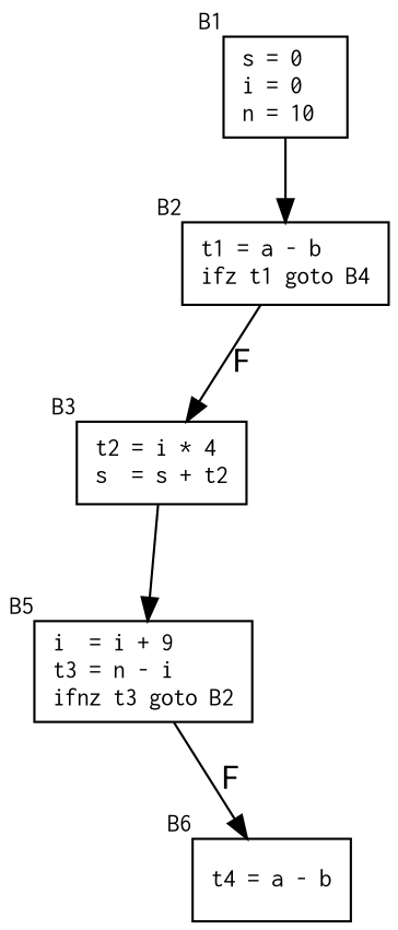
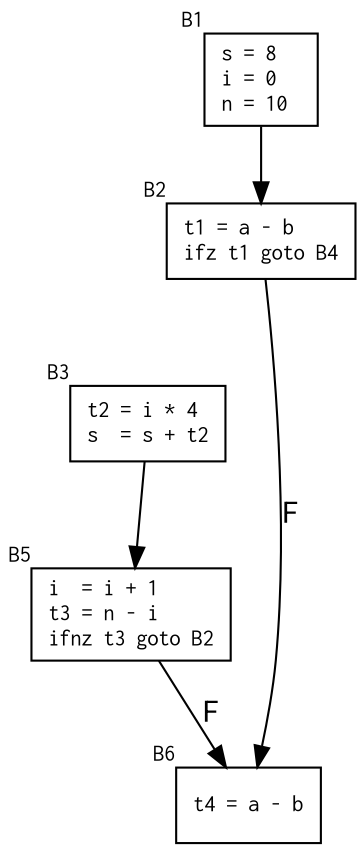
  digraph {
    nodesep=0.6
    node [fontname=Inconsolata fontsize=11 shape=box]
    edge [fontname=Roboto]
-   n1 [label="s = 0\li = 0\ln = 10\l" xlabel=B1]
+   n1 [label="s = 8\li = 0\ln = 10\l" xlabel=B1]
    n2 [label="t1 = a - b\lifz t1 goto B4\l" xlabel=B2]
    n3 [label="t2 = i * 4\ls  = s + t2\l" xlabel=B3]
-   n4 [label="i  = i + 9\lt3 = n - i\lifnz t3 goto B2\l" xlabel=B5]
+   n4 [label="i  = i + 1\lt3 = n - i\lifnz t3 goto B2\l" xlabel=B5]
    n5 [label="t4 = a - b" xlabel=B6]
    n1 -> n2
-   n2 -> n3 [label=F]
+   n2 -> n5 [label=F]
    n3 -> n4
    n4 -> n5 [label=F]
  }
